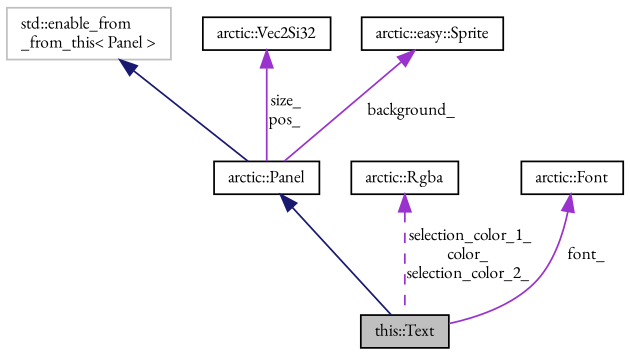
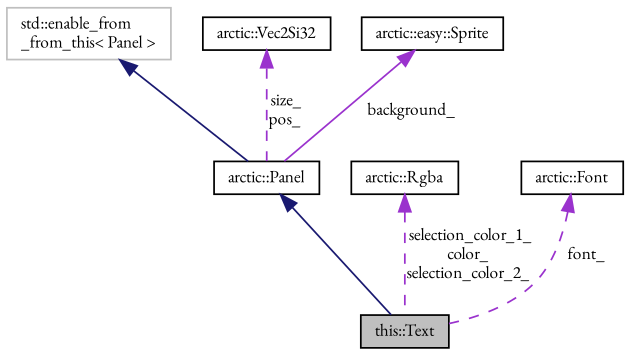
  digraph {
    fontname="EB Garamond"
    node [color=black fillcolor=white fontname="EB Garamond" fontsize=10 shape=record style=filled]
    edge [color=darkorchid3 dir=back fontname="EB Garamond" fontsize=10 labelfontname=Helvetica labelfontsize=10 style=solid]
    n1 [fillcolor=grey75 fontcolor=black height=0.2 label="this::Text" width=0.4]
    n2 [height=0.2 label="arctic::Panel" width=0.4]
    n3 [color=grey75 height=0.2 label="std::enable_from\l_from_this\< Panel \>" width=0.4]
    n4 [height=0.2 label="arctic::Vec2Si32" width=0.4]
    n5 [height=0.2 label="arctic::easy::Sprite" width=0.4]
    n6 [height=0.2 label="arctic::Rgba" width=0.4]
    n7 [height=0.2 label="arctic::Font" width=0.4]
    n2 -> n1 [color=midnightblue]
    n3 -> n2 [color=midnightblue]
-   n4 -> n2 [label=" size_\npos_"]
+   n4 -> n2 [label=" size_\npos_" style=dashed]
    n5 -> n2 [label=" background_"]
    n6 -> n1 [label=" selection_color_1_\ncolor_\nselection_color_2_" style=dashed]
-   n7 -> n1 [label=" font_"]
+   n7 -> n1 [label=" font_" style=dashed]
  }
